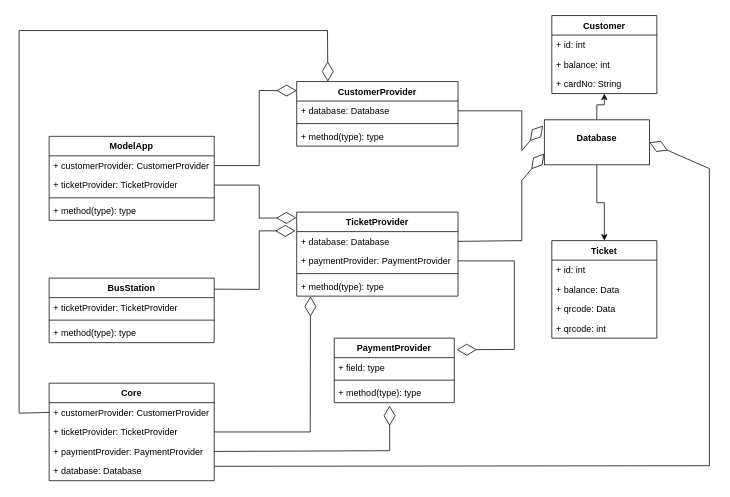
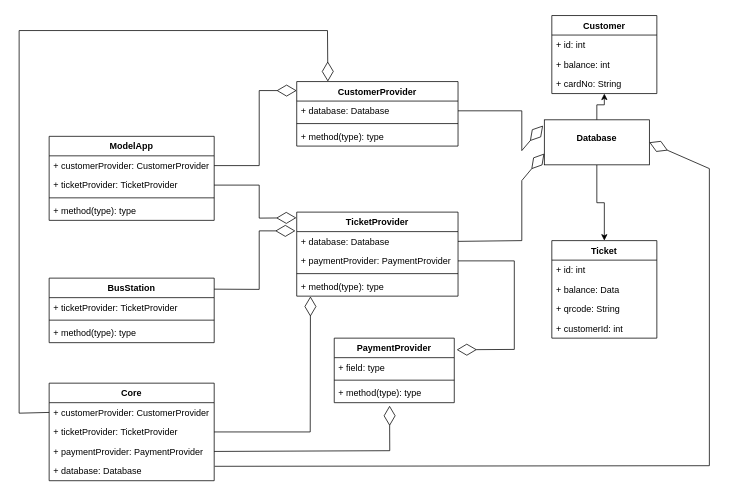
  <mxCell id="0" />
  <mxCell id="1" parent="0" />
  <mxCell id="2" style="edgeStyle=orthogonalEdgeStyle;rounded=0;orthogonalLoop=1;jettySize=auto;html=1;entryX=0.5;entryY=1;entryDx=0;entryDy=0;" edge="1" parent="1" source="4" target="5"><mxGeometry relative="1" as="geometry"><mxPoint x="800" y="140" as="targetPoint" /></mxGeometry></mxCell>
  <mxCell id="3" style="edgeStyle=orthogonalEdgeStyle;rounded=0;orthogonalLoop=1;jettySize=auto;html=1;exitX=0.5;exitY=1;exitDx=0;exitDy=0;entryX=0.5;entryY=0;entryDx=0;entryDy=0;" edge="1" parent="1" source="4" target="9"><mxGeometry relative="1" as="geometry" /></mxCell>
  <mxCell id="4" value="&lt;p style=&quot;margin:0px;margin-top:4px;text-align:center;&quot;&gt;&lt;br&gt;&lt;b&gt;Database&lt;/b&gt;&lt;/p&gt;" style="verticalAlign=top;align=left;overflow=fill;fontSize=12;fontFamily=Helvetica;html=1;" vertex="1" parent="1"><mxGeometry x="720" y="159" width="140" height="60" as="geometry" /></mxCell>
  <mxCell id="5" value="Customer" style="swimlane;fontStyle=1;childLayout=stackLayout;horizontal=1;startSize=26;fillColor=none;horizontalStack=0;resizeParent=1;resizeParentMax=0;resizeLast=0;collapsible=1;marginBottom=0;" vertex="1" parent="1"><mxGeometry x="730" y="20" width="140" height="104" as="geometry" /></mxCell>
  <mxCell id="6" value="+ id: int" style="text;strokeColor=none;fillColor=none;align=left;verticalAlign=top;spacingLeft=4;spacingRight=4;overflow=hidden;rotatable=0;points=[[0,0.5],[1,0.5]];portConstraint=eastwest;" vertex="1" parent="5"><mxGeometry y="26" width="140" height="26" as="geometry" /></mxCell>
  <mxCell id="7" value="+ balance: int" style="text;strokeColor=none;fillColor=none;align=left;verticalAlign=top;spacingLeft=4;spacingRight=4;overflow=hidden;rotatable=0;points=[[0,0.5],[1,0.5]];portConstraint=eastwest;" vertex="1" parent="5"><mxGeometry y="52" width="140" height="26" as="geometry" /></mxCell>
  <mxCell id="8" value="+ cardNo: String" style="text;strokeColor=none;fillColor=none;align=left;verticalAlign=top;spacingLeft=4;spacingRight=4;overflow=hidden;rotatable=0;points=[[0,0.5],[1,0.5]];portConstraint=eastwest;" vertex="1" parent="5"><mxGeometry y="78" width="140" height="26" as="geometry" /></mxCell>
  <mxCell id="9" value="Ticket" style="swimlane;fontStyle=1;childLayout=stackLayout;horizontal=1;startSize=26;fillColor=none;horizontalStack=0;resizeParent=1;resizeParentMax=0;resizeLast=0;collapsible=1;marginBottom=0;" vertex="1" parent="1"><mxGeometry x="730" y="320" width="140" height="130" as="geometry" /></mxCell>
  <mxCell id="10" value="+ id: int" style="text;strokeColor=none;fillColor=none;align=left;verticalAlign=top;spacingLeft=4;spacingRight=4;overflow=hidden;rotatable=0;points=[[0,0.5],[1,0.5]];portConstraint=eastwest;" vertex="1" parent="9"><mxGeometry y="26" width="140" height="26" as="geometry" /></mxCell>
  <mxCell id="11" value="+ balance: Data" style="text;strokeColor=none;fillColor=none;align=left;verticalAlign=top;spacingLeft=4;spacingRight=4;overflow=hidden;rotatable=0;points=[[0,0.5],[1,0.5]];portConstraint=eastwest;" vertex="1" parent="9"><mxGeometry y="52" width="140" height="26" as="geometry" /></mxCell>
- <mxCell id="12" value="+ qrcode: Data" style="text;strokeColor=none;fillColor=none;align=left;verticalAlign=top;spacingLeft=4;spacingRight=4;overflow=hidden;rotatable=0;points=[[0,0.5],[1,0.5]];portConstraint=eastwest;" vertex="1" parent="9"><mxGeometry y="78" width="140" height="26" as="geometry" /></mxCell>
- <mxCell id="13" value="+ qrcode: int" style="text;strokeColor=none;fillColor=none;align=left;verticalAlign=top;spacingLeft=4;spacingRight=4;overflow=hidden;rotatable=0;points=[[0,0.5],[1,0.5]];portConstraint=eastwest;" vertex="1" parent="9"><mxGeometry y="104" width="140" height="26" as="geometry" /></mxCell>
+ <mxCell id="12" value="+ qrcode: String" style="text;strokeColor=none;fillColor=none;align=left;verticalAlign=top;spacingLeft=4;spacingRight=4;overflow=hidden;rotatable=0;points=[[0,0.5],[1,0.5]];portConstraint=eastwest;" vertex="1" parent="9"><mxGeometry y="78" width="140" height="26" as="geometry" /></mxCell>
+ <mxCell id="13" value="+ customerId: int" style="text;strokeColor=none;fillColor=none;align=left;verticalAlign=top;spacingLeft=4;spacingRight=4;overflow=hidden;rotatable=0;points=[[0,0.5],[1,0.5]];portConstraint=eastwest;" vertex="1" parent="9"><mxGeometry y="104" width="140" height="26" as="geometry" /></mxCell>
  <mxCell id="14" value="TicketProvider" style="swimlane;fontStyle=1;align=center;verticalAlign=top;childLayout=stackLayout;horizontal=1;startSize=26;horizontalStack=0;resizeParent=1;resizeParentMax=0;resizeLast=0;collapsible=1;marginBottom=0;" vertex="1" parent="1"><mxGeometry x="390" y="282" width="215" height="112" as="geometry" /></mxCell>
  <mxCell id="15" value="+ database: Database" style="text;strokeColor=none;fillColor=none;align=left;verticalAlign=top;spacingLeft=4;spacingRight=4;overflow=hidden;rotatable=0;points=[[0,0.5],[1,0.5]];portConstraint=eastwest;" vertex="1" parent="14"><mxGeometry y="26" width="215" height="26" as="geometry" /></mxCell>
  <mxCell id="16" value="+ paymentProvider: PaymentProvider" style="text;strokeColor=none;fillColor=none;align=left;verticalAlign=top;spacingLeft=4;spacingRight=4;overflow=hidden;rotatable=0;points=[[0,0.5],[1,0.5]];portConstraint=eastwest;" vertex="1" parent="14"><mxGeometry y="52" width="215" height="26" as="geometry" /></mxCell>
  <mxCell id="17" value="" style="line;strokeWidth=1;fillColor=none;align=left;verticalAlign=middle;spacingTop=-1;spacingLeft=3;spacingRight=3;rotatable=0;labelPosition=right;points=[];portConstraint=eastwest;strokeColor=inherit;" vertex="1" parent="14"><mxGeometry y="78" width="215" height="8" as="geometry" /></mxCell>
  <mxCell id="18" value="+ method(type): type" style="text;strokeColor=none;fillColor=none;align=left;verticalAlign=top;spacingLeft=4;spacingRight=4;overflow=hidden;rotatable=0;points=[[0,0.5],[1,0.5]];portConstraint=eastwest;" vertex="1" parent="14"><mxGeometry y="86" width="215" height="26" as="geometry" /></mxCell>
  <mxCell id="19" value="CustomerProvider" style="swimlane;fontStyle=1;align=center;verticalAlign=top;childLayout=stackLayout;horizontal=1;startSize=26;horizontalStack=0;resizeParent=1;resizeParentMax=0;resizeLast=0;collapsible=1;marginBottom=0;" vertex="1" parent="1"><mxGeometry x="390" y="108" width="215" height="86" as="geometry" /></mxCell>
  <mxCell id="20" value="+ database: Database" style="text;strokeColor=none;fillColor=none;align=left;verticalAlign=top;spacingLeft=4;spacingRight=4;overflow=hidden;rotatable=0;points=[[0,0.5],[1,0.5]];portConstraint=eastwest;" vertex="1" parent="19"><mxGeometry y="26" width="215" height="26" as="geometry" /></mxCell>
  <mxCell id="21" value="" style="line;strokeWidth=1;fillColor=none;align=left;verticalAlign=middle;spacingTop=-1;spacingLeft=3;spacingRight=3;rotatable=0;labelPosition=right;points=[];portConstraint=eastwest;strokeColor=inherit;" vertex="1" parent="19"><mxGeometry y="52" width="215" height="8" as="geometry" /></mxCell>
  <mxCell id="22" value="+ method(type): type" style="text;strokeColor=none;fillColor=none;align=left;verticalAlign=top;spacingLeft=4;spacingRight=4;overflow=hidden;rotatable=0;points=[[0,0.5],[1,0.5]];portConstraint=eastwest;" vertex="1" parent="19"><mxGeometry y="60" width="215" height="26" as="geometry" /></mxCell>
  <mxCell id="23" value="" style="endArrow=diamondThin;endFill=0;endSize=24;html=1;rounded=0;exitX=1;exitY=0.5;exitDx=0;exitDy=0;entryX=-0.012;entryY=0.128;entryDx=0;entryDy=0;entryPerimeter=0;" edge="1" parent="1" source="20" target="4"><mxGeometry width="160" relative="1" as="geometry"><mxPoint x="500" y="200" as="sourcePoint" /><mxPoint x="660" y="200" as="targetPoint" /><Array as="points"><mxPoint x="690" y="147" /><mxPoint x="690" y="200" /></Array></mxGeometry></mxCell>
  <mxCell id="24" value="" style="endArrow=diamondThin;endFill=0;endSize=24;html=1;rounded=0;exitX=1;exitY=0.5;exitDx=0;exitDy=0;entryX=0;entryY=0.75;entryDx=0;entryDy=0;" edge="1" parent="1" source="15" target="4"><mxGeometry width="160" relative="1" as="geometry"><mxPoint x="500" y="200" as="sourcePoint" /><mxPoint x="660" y="200" as="targetPoint" /><Array as="points"><mxPoint x="690" y="320" /><mxPoint x="690" y="240" /></Array></mxGeometry></mxCell>
  <mxCell id="25" value="PaymentProvider" style="swimlane;fontStyle=1;align=center;verticalAlign=top;childLayout=stackLayout;horizontal=1;startSize=26;horizontalStack=0;resizeParent=1;resizeParentMax=0;resizeLast=0;collapsible=1;marginBottom=0;" vertex="1" parent="1"><mxGeometry x="440" y="450" width="160" height="86" as="geometry" /></mxCell>
  <mxCell id="26" value="+ field: type" style="text;strokeColor=none;fillColor=none;align=left;verticalAlign=top;spacingLeft=4;spacingRight=4;overflow=hidden;rotatable=0;points=[[0,0.5],[1,0.5]];portConstraint=eastwest;" vertex="1" parent="25"><mxGeometry y="26" width="160" height="26" as="geometry" /></mxCell>
  <mxCell id="27" value="" style="line;strokeWidth=1;fillColor=none;align=left;verticalAlign=middle;spacingTop=-1;spacingLeft=3;spacingRight=3;rotatable=0;labelPosition=right;points=[];portConstraint=eastwest;strokeColor=inherit;" vertex="1" parent="25"><mxGeometry y="52" width="160" height="8" as="geometry" /></mxCell>
  <mxCell id="28" value="+ method(type): type" style="text;strokeColor=none;fillColor=none;align=left;verticalAlign=top;spacingLeft=4;spacingRight=4;overflow=hidden;rotatable=0;points=[[0,0.5],[1,0.5]];portConstraint=eastwest;" vertex="1" parent="25"><mxGeometry y="60" width="160" height="26" as="geometry" /></mxCell>
  <mxCell id="29" value="" style="endArrow=diamondThin;endFill=0;endSize=24;html=1;rounded=0;exitX=1;exitY=0.5;exitDx=0;exitDy=0;entryX=1.02;entryY=0.18;entryDx=0;entryDy=0;entryPerimeter=0;" edge="1" parent="1" source="16" target="25"><mxGeometry width="160" relative="1" as="geometry"><mxPoint x="500" y="400" as="sourcePoint" /><mxPoint x="670" y="480" as="targetPoint" /><Array as="points"><mxPoint x="680" y="347" /><mxPoint x="680" y="465" /></Array></mxGeometry></mxCell>
  <mxCell id="30" value="ModelApp" style="swimlane;fontStyle=1;align=center;verticalAlign=top;childLayout=stackLayout;horizontal=1;startSize=26;horizontalStack=0;resizeParent=1;resizeParentMax=0;resizeLast=0;collapsible=1;marginBottom=0;" vertex="1" parent="1"><mxGeometry x="60" y="181" width="220" height="112" as="geometry" /></mxCell>
  <mxCell id="31" value="+ customerProvider: CustomerProvider" style="text;strokeColor=none;fillColor=none;align=left;verticalAlign=top;spacingLeft=4;spacingRight=4;overflow=hidden;rotatable=0;points=[[0,0.5],[1,0.5]];portConstraint=eastwest;" vertex="1" parent="30"><mxGeometry y="26" width="220" height="26" as="geometry" /></mxCell>
  <mxCell id="32" value="+ ticketProvider: TicketProvider" style="text;strokeColor=none;fillColor=none;align=left;verticalAlign=top;spacingLeft=4;spacingRight=4;overflow=hidden;rotatable=0;points=[[0,0.5],[1,0.5]];portConstraint=eastwest;" vertex="1" parent="30"><mxGeometry y="52" width="220" height="26" as="geometry" /></mxCell>
  <mxCell id="33" value="" style="line;strokeWidth=1;fillColor=none;align=left;verticalAlign=middle;spacingTop=-1;spacingLeft=3;spacingRight=3;rotatable=0;labelPosition=right;points=[];portConstraint=eastwest;strokeColor=inherit;" vertex="1" parent="30"><mxGeometry y="78" width="220" height="8" as="geometry" /></mxCell>
  <mxCell id="34" value="+ method(type): type" style="text;strokeColor=none;fillColor=none;align=left;verticalAlign=top;spacingLeft=4;spacingRight=4;overflow=hidden;rotatable=0;points=[[0,0.5],[1,0.5]];portConstraint=eastwest;" vertex="1" parent="30"><mxGeometry y="86" width="220" height="26" as="geometry" /></mxCell>
  <mxCell id="35" value="" style="endArrow=diamondThin;endFill=0;endSize=24;html=1;rounded=0;exitX=1;exitY=0.5;exitDx=0;exitDy=0;entryX=0;entryY=0.14;entryDx=0;entryDy=0;entryPerimeter=0;" edge="1" parent="1" source="31" target="19"><mxGeometry width="160" relative="1" as="geometry"><mxPoint x="340" y="280" as="sourcePoint" /><mxPoint x="500" y="280" as="targetPoint" /><Array as="points"><mxPoint x="340" y="220" /><mxPoint x="340" y="120" /></Array></mxGeometry></mxCell>
  <mxCell id="36" value="" style="endArrow=diamondThin;endFill=0;endSize=24;html=1;rounded=0;exitX=1;exitY=0.5;exitDx=0;exitDy=0;entryX=-0.002;entryY=0.068;entryDx=0;entryDy=0;entryPerimeter=0;" edge="1" parent="1" source="32" target="14"><mxGeometry width="160" relative="1" as="geometry"><mxPoint x="340" y="280" as="sourcePoint" /><mxPoint x="500" y="280" as="targetPoint" /><Array as="points"><mxPoint x="340" y="246" /><mxPoint x="340" y="290" /></Array></mxGeometry></mxCell>
  <mxCell id="37" value="BusStation" style="swimlane;fontStyle=1;align=center;verticalAlign=top;childLayout=stackLayout;horizontal=1;startSize=26;horizontalStack=0;resizeParent=1;resizeParentMax=0;resizeLast=0;collapsible=1;marginBottom=0;" vertex="1" parent="1"><mxGeometry x="60" y="370" width="220" height="86" as="geometry" /></mxCell>
  <mxCell id="38" value="+ ticketProvider: TicketProvider" style="text;strokeColor=none;fillColor=none;align=left;verticalAlign=top;spacingLeft=4;spacingRight=4;overflow=hidden;rotatable=0;points=[[0,0.5],[1,0.5]];portConstraint=eastwest;" vertex="1" parent="37"><mxGeometry y="26" width="220" height="26" as="geometry" /></mxCell>
  <mxCell id="39" value="" style="line;strokeWidth=1;fillColor=none;align=left;verticalAlign=middle;spacingTop=-1;spacingLeft=3;spacingRight=3;rotatable=0;labelPosition=right;points=[];portConstraint=eastwest;strokeColor=inherit;" vertex="1" parent="37"><mxGeometry y="52" width="220" height="8" as="geometry" /></mxCell>
  <mxCell id="40" value="+ method(type): type" style="text;strokeColor=none;fillColor=none;align=left;verticalAlign=top;spacingLeft=4;spacingRight=4;overflow=hidden;rotatable=0;points=[[0,0.5],[1,0.5]];portConstraint=eastwest;" vertex="1" parent="37"><mxGeometry y="60" width="220" height="26" as="geometry" /></mxCell>
  <mxCell id="41" value="" style="endArrow=diamondThin;endFill=0;endSize=24;html=1;rounded=0;entryX=-0.008;entryY=-0.038;entryDx=0;entryDy=0;entryPerimeter=0;" edge="1" parent="1" target="15"><mxGeometry width="160" relative="1" as="geometry"><mxPoint x="280" y="384.67" as="sourcePoint" /><mxPoint x="440" y="384.67" as="targetPoint" /><Array as="points"><mxPoint x="340" y="385" /><mxPoint x="340" y="307" /></Array></mxGeometry></mxCell>
  <mxCell id="42" value="Core" style="swimlane;fontStyle=1;childLayout=stackLayout;horizontal=1;startSize=26;fillColor=none;horizontalStack=0;resizeParent=1;resizeParentMax=0;resizeLast=0;collapsible=1;marginBottom=0;" vertex="1" parent="1"><mxGeometry x="60" y="510" width="220" height="130" as="geometry" /></mxCell>
  <mxCell id="43" value="+ customerProvider: CustomerProvider" style="text;strokeColor=none;fillColor=none;align=left;verticalAlign=top;spacingLeft=4;spacingRight=4;overflow=hidden;rotatable=0;points=[[0,0.5],[1,0.5]];portConstraint=eastwest;" vertex="1" parent="42"><mxGeometry y="26" width="220" height="26" as="geometry" /></mxCell>
  <mxCell id="44" value="+ ticketProvider: TicketProvider" style="text;strokeColor=none;fillColor=none;align=left;verticalAlign=top;spacingLeft=4;spacingRight=4;overflow=hidden;rotatable=0;points=[[0,0.5],[1,0.5]];portConstraint=eastwest;" vertex="1" parent="42"><mxGeometry y="52" width="220" height="26" as="geometry" /></mxCell>
  <mxCell id="45" value="+ paymentProvider: PaymentProvider" style="text;strokeColor=none;fillColor=none;align=left;verticalAlign=top;spacingLeft=4;spacingRight=4;overflow=hidden;rotatable=0;points=[[0,0.5],[1,0.5]];portConstraint=eastwest;" vertex="1" parent="42"><mxGeometry y="78" width="220" height="26" as="geometry" /></mxCell>
  <mxCell id="46" value="+ database: Database" style="text;strokeColor=none;fillColor=none;align=left;verticalAlign=top;spacingLeft=4;spacingRight=4;overflow=hidden;rotatable=0;points=[[0,0.5],[1,0.5]];portConstraint=eastwest;" vertex="1" parent="42"><mxGeometry y="104" width="220" height="26" as="geometry" /></mxCell>
  <mxCell id="47" value="" style="endArrow=diamondThin;endFill=0;endSize=24;html=1;rounded=0;entryX=0.085;entryY=1.013;entryDx=0;entryDy=0;entryPerimeter=0;exitX=1;exitY=0.5;exitDx=0;exitDy=0;" edge="1" parent="1" source="44" target="18"><mxGeometry width="160" relative="1" as="geometry"><mxPoint x="340" y="600" as="sourcePoint" /><mxPoint x="500" y="420" as="targetPoint" /><Array as="points"><mxPoint x="408" y="575" /></Array></mxGeometry></mxCell>
  <mxCell id="48" value="" style="endArrow=diamondThin;endFill=0;endSize=24;html=1;rounded=0;exitX=0;exitY=0.5;exitDx=0;exitDy=0;entryX=0.193;entryY=0;entryDx=0;entryDy=0;entryPerimeter=0;" edge="1" parent="1" source="43" target="19"><mxGeometry width="160" relative="1" as="geometry"><mxPoint x="-40" y="330" as="sourcePoint" /><mxPoint x="30" y="50" as="targetPoint" /><Array as="points"><mxPoint x="20" y="550" /><mxPoint x="20" y="40" /><mxPoint x="431" y="40" /></Array></mxGeometry></mxCell>
  <mxCell id="49" value="" style="endArrow=diamondThin;endFill=0;endSize=24;html=1;rounded=0;exitX=1;exitY=0.5;exitDx=0;exitDy=0;entryX=0.461;entryY=1.154;entryDx=0;entryDy=0;entryPerimeter=0;" edge="1" parent="1" source="45" target="28"><mxGeometry width="160" relative="1" as="geometry"><mxPoint x="400" y="410" as="sourcePoint" /><mxPoint x="560" y="410" as="targetPoint" /><Array as="points"><mxPoint x="514" y="600" /></Array></mxGeometry></mxCell>
  <mxCell id="50" value="" style="endArrow=diamondThin;endFill=0;endSize=24;html=1;rounded=0;exitX=1.003;exitY=0.262;exitDx=0;exitDy=0;exitPerimeter=0;entryX=1;entryY=0.5;entryDx=0;entryDy=0;" edge="1" parent="1" source="46" target="4"><mxGeometry width="160" relative="1" as="geometry"><mxPoint x="400" y="410" as="sourcePoint" /><mxPoint x="940" y="621" as="targetPoint" /><Array as="points"><mxPoint x="940" y="620" /><mxPoint x="940" y="224" /></Array></mxGeometry></mxCell>
